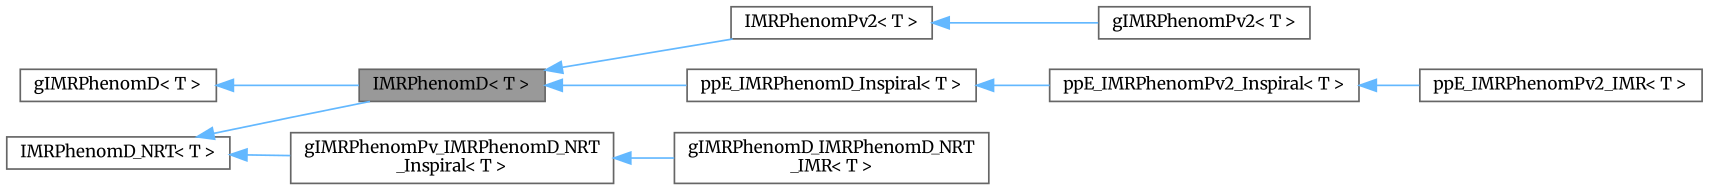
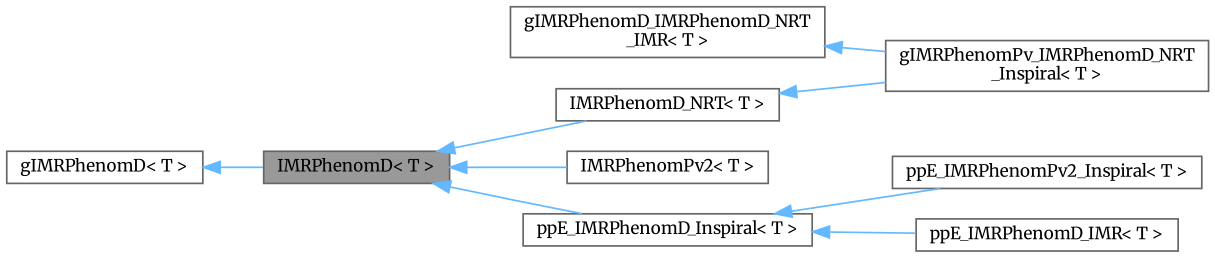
  digraph {
    fontname=Merriweather
    rankdir=LR
    node [color=gray40 fillcolor=white fontname=Merriweather fontsize=10 shape=box style=filled]
    edge [color=steelblue1 dir=back fontname=Merriweather fontsize=10 labelfontname=Helvetica labelfontsize=10 style=solid]
    n1 [fillcolor=grey60 fontcolor=black height=0.2 label="IMRPhenomD\< T \>" width=0.4]
    n2 [height=0.2 label="IMRPhenomD_NRT\< T \>" width=0.4]
    n3 [height=0.2 label="IMRPhenomPv2\< T \>" width=0.4]
    n4 [height=0.2 label="ppE_IMRPhenomD_Inspiral\< T \>" width=0.4]
    n5 [height=0.2 label="gIMRPhenomPv_IMRPhenomD_NRT\l_Inspiral\< T \>" width=0.4]
-   n6 [height=0.2 label="gIMRPhenomPv2\< T \>" width=0.4]
    n7 [height=0.2 label="gIMRPhenomD\< T \>" width=0.4]
    n8 [height=0.2 label="ppE_IMRPhenomPv2_Inspiral\< T \>" width=0.4]
+   n9 [height=0.2 label="ppE_IMRPhenomD_IMR\< T \>" width=0.4]
    n10 [height=0.2 label="gIMRPhenomD_IMRPhenomD_NRT\l_IMR\< T \>" width=0.4]
-   n11 [height=0.2 label="ppE_IMRPhenomPv2_IMR\< T \>" width=0.4]
-   n2 -> n1
+   n1 -> n2
    n1 -> n3
    n1 -> n4
    n2 -> n5
-   n3 -> n6
    n4 -> n8
-   n5 -> n10
+   n4 -> n9
+   n10 -> n5
    n7 -> n1
-   n8 -> n11
  }
